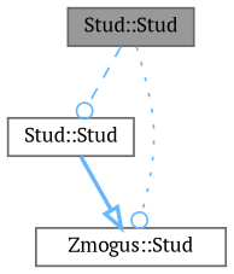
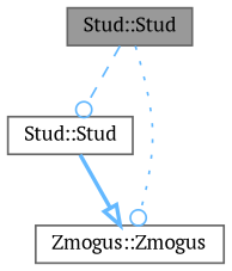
  digraph {
    rankdir=TB
    fontname="PT Serif"
    node [color=grey40 fillcolor=white fontname="PT Serif" fontsize=10 shape=box style=filled]
    edge [color=steelblue1 fontname="PT Serif" fontsize=10 labelfontname=Helvetica labelfontsize=10 arrowhead=odot]
    n1 [color=gray40 fillcolor=grey60 fontcolor=black height=0.2 label="Stud::Stud" width=0.4]
    n2 [height=0.2 label="Stud::Stud" width=0.4]
-   n3 [height=0.2 label="Zmogus::Stud" width=0.4]
+   n3 [height=0.2 label="Zmogus::Zmogus" width=0.4]
    n1 -> n2 [style=dashed]
    n1 -> n3 [style=dotted]
    n2 -> n3 [style=bold arrowhead=onormal]
  }
